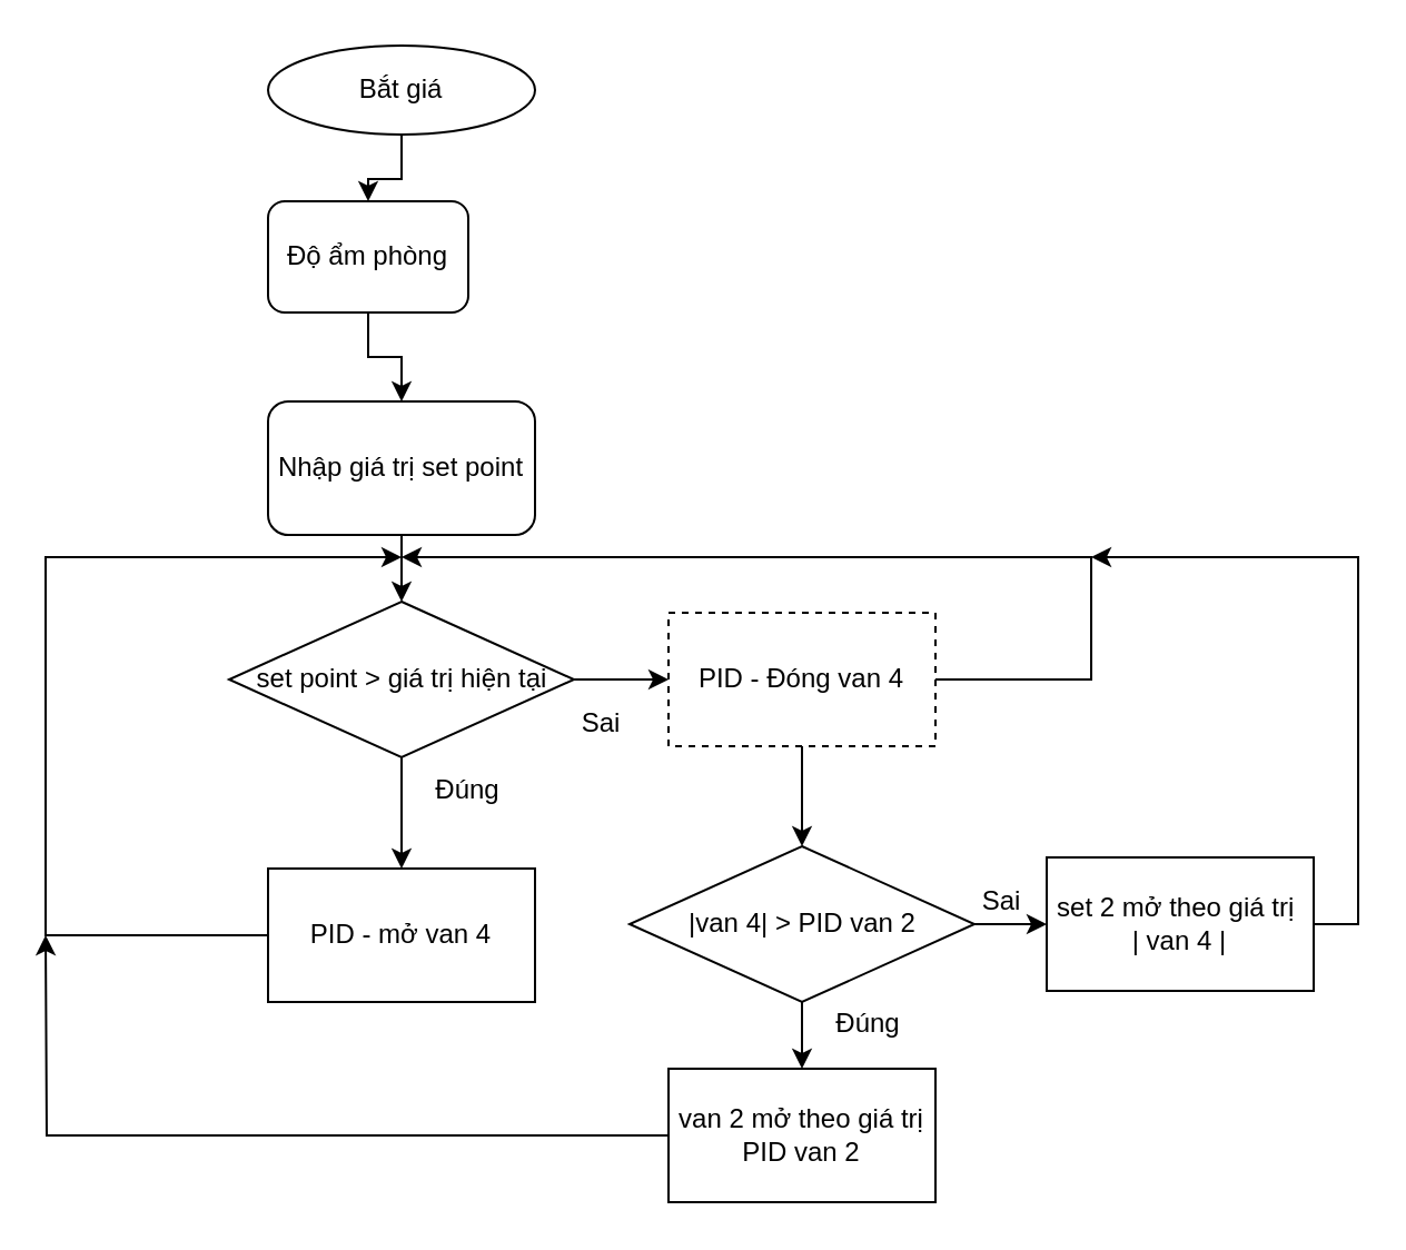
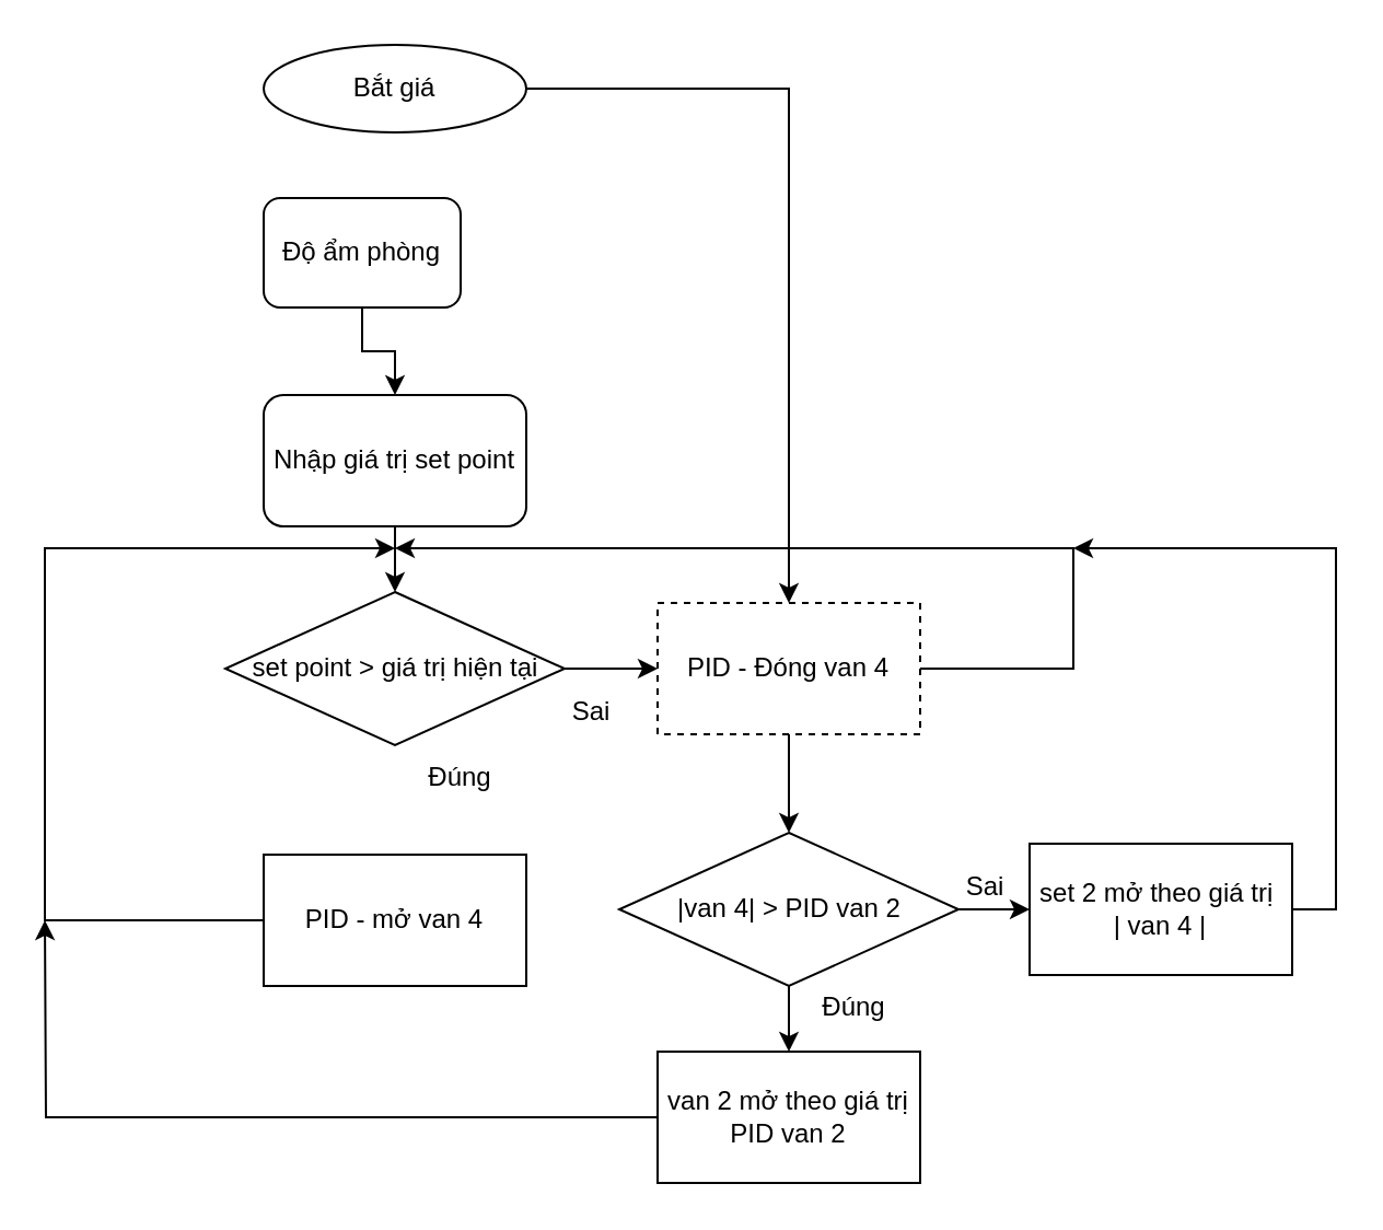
  <mxCell id="0" />
  <mxCell id="1" parent="0" />
- <mxCell id="2" style="edgeStyle=orthogonalEdgeStyle;rounded=0;orthogonalLoop=1;jettySize=auto;html=1;entryX=0.5;entryY=0;entryDx=0;entryDy=0;" parent="1" source="3" target="5" edge="1"><mxGeometry relative="1" as="geometry" /></mxCell>
+ <mxCell id="2" style="edgeStyle=orthogonalEdgeStyle;rounded=0;orthogonalLoop=1;jettySize=auto;html=1;" parent="1" source="3" target="13" edge="1"><mxGeometry relative="1" as="geometry" /></mxCell>
  <mxCell id="3" value="Bắt giá" style="ellipse;whiteSpace=wrap;html=1;" parent="1" vertex="1"><mxGeometry x="120" y="20" width="120" height="40" as="geometry" /></mxCell>
  <mxCell id="4" style="edgeStyle=orthogonalEdgeStyle;rounded=0;orthogonalLoop=1;jettySize=auto;html=1;entryX=0.5;entryY=0;entryDx=0;entryDy=0;" parent="1" source="5" target="7" edge="1"><mxGeometry relative="1" as="geometry" /></mxCell>
  <mxCell id="5" value="Độ ẩm phòng" style="rounded=1;whiteSpace=wrap;html=1;" parent="1" vertex="1"><mxGeometry x="120" y="90" width="90" height="50" as="geometry" /></mxCell>
  <mxCell id="6" style="edgeStyle=orthogonalEdgeStyle;rounded=0;orthogonalLoop=1;jettySize=auto;html=1;entryX=0.5;entryY=0;entryDx=0;entryDy=0;" parent="1" source="7" target="10" edge="1"><mxGeometry relative="1" as="geometry" /></mxCell>
  <mxCell id="7" value="Nhập giá trị set point" style="rounded=1;whiteSpace=wrap;html=1;" parent="1" vertex="1"><mxGeometry x="120" y="180" width="120" height="60" as="geometry" /></mxCell>
  <mxCell id="8" style="edgeStyle=orthogonalEdgeStyle;rounded=0;orthogonalLoop=1;jettySize=auto;html=1;entryX=0;entryY=0.5;entryDx=0;entryDy=0;" parent="1" source="10" target="13" edge="1"><mxGeometry relative="1" as="geometry" /></mxCell>
- <mxCell id="9" style="edgeStyle=orthogonalEdgeStyle;rounded=0;orthogonalLoop=1;jettySize=auto;html=1;entryX=0.5;entryY=0;entryDx=0;entryDy=0;" parent="1" source="10" target="15" edge="1"><mxGeometry relative="1" as="geometry" /></mxCell>
  <mxCell id="10" value="set point &amp;gt; giá trị hiện tại" style="rhombus;whiteSpace=wrap;html=1;" parent="1" vertex="1"><mxGeometry x="102.5" y="270" width="155" height="70" as="geometry" /></mxCell>
  <mxCell id="11" style="edgeStyle=orthogonalEdgeStyle;rounded=0;orthogonalLoop=1;jettySize=auto;html=1;entryX=0.5;entryY=0;entryDx=0;entryDy=0;" parent="1" source="13" target="20" edge="1"><mxGeometry relative="1" as="geometry"><mxPoint x="360" y="370" as="targetPoint" /></mxGeometry></mxCell>
  <mxCell id="12" style="edgeStyle=orthogonalEdgeStyle;rounded=0;orthogonalLoop=1;jettySize=auto;html=1;" edge="1" parent="1" source="13"><mxGeometry relative="1" as="geometry"><mxPoint x="180" y="250" as="targetPoint" /><Array as="points"><mxPoint x="490" y="305" /><mxPoint x="490" y="250" /><mxPoint x="310" y="250" /></Array></mxGeometry></mxCell>
  <mxCell id="13" value="PID - Đóng van 4" style="rounded=0;whiteSpace=wrap;html=1;dashed=1;" parent="1" vertex="1"><mxGeometry x="300" y="275" width="120" height="60" as="geometry" /></mxCell>
  <mxCell id="14" style="edgeStyle=orthogonalEdgeStyle;rounded=0;orthogonalLoop=1;jettySize=auto;html=1;" edge="1" parent="1" source="15"><mxGeometry relative="1" as="geometry"><mxPoint x="180" y="250" as="targetPoint" /><Array as="points"><mxPoint x="20" y="420" /><mxPoint x="20" y="250" /></Array></mxGeometry></mxCell>
  <mxCell id="15" value="PID - mở van 4" style="rounded=0;whiteSpace=wrap;html=1;" parent="1" vertex="1"><mxGeometry x="120" y="390" width="120" height="60" as="geometry" /></mxCell>
  <mxCell id="16" value="Đúng" style="text;html=1;strokeColor=none;fillColor=none;align=center;verticalAlign=middle;whiteSpace=wrap;rounded=0;" parent="1" vertex="1"><mxGeometry x="180" y="340" width="60" height="30" as="geometry" /></mxCell>
  <mxCell id="17" value="Sai" style="text;html=1;strokeColor=none;fillColor=none;align=center;verticalAlign=middle;whiteSpace=wrap;rounded=0;" parent="1" vertex="1"><mxGeometry x="240" y="310" width="60" height="30" as="geometry" /></mxCell>
  <mxCell id="18" style="edgeStyle=orthogonalEdgeStyle;rounded=0;orthogonalLoop=1;jettySize=auto;html=1;" parent="1" source="20" edge="1"><mxGeometry relative="1" as="geometry"><mxPoint x="360" y="480" as="targetPoint" /></mxGeometry></mxCell>
  <mxCell id="19" style="edgeStyle=orthogonalEdgeStyle;rounded=0;orthogonalLoop=1;jettySize=auto;html=1;" parent="1" source="20" edge="1"><mxGeometry relative="1" as="geometry"><mxPoint x="470" y="415" as="targetPoint" /></mxGeometry></mxCell>
  <mxCell id="20" value="|van 4| &amp;gt; PID van 2" style="rhombus;whiteSpace=wrap;html=1;" parent="1" vertex="1"><mxGeometry x="282.5" y="380" width="155" height="70" as="geometry" /></mxCell>
  <mxCell id="21" style="edgeStyle=orthogonalEdgeStyle;rounded=0;orthogonalLoop=1;jettySize=auto;html=1;" edge="1" parent="1" source="22"><mxGeometry relative="1" as="geometry"><mxPoint x="20" y="420" as="targetPoint" /></mxGeometry></mxCell>
  <mxCell id="22" value="van 2 mở theo giá trị PID van 2" style="rounded=0;whiteSpace=wrap;html=1;" parent="1" vertex="1"><mxGeometry x="300" y="480" width="120" height="60" as="geometry" /></mxCell>
  <mxCell id="23" style="edgeStyle=orthogonalEdgeStyle;rounded=0;orthogonalLoop=1;jettySize=auto;html=1;" edge="1" parent="1" source="24"><mxGeometry relative="1" as="geometry"><mxPoint x="490" y="250" as="targetPoint" /><Array as="points"><mxPoint x="610" y="415" /><mxPoint x="610" y="250" /><mxPoint x="510" y="250" /></Array></mxGeometry></mxCell>
  <mxCell id="24" value="set 2 mở theo giá trị&amp;nbsp;&lt;br&gt;| van 4 |" style="rounded=0;whiteSpace=wrap;html=1;" parent="1" vertex="1"><mxGeometry x="470" y="385" width="120" height="60" as="geometry" /></mxCell>
  <mxCell id="25" value="Đúng" style="text;html=1;strokeColor=none;fillColor=none;align=center;verticalAlign=middle;whiteSpace=wrap;rounded=0;" parent="1" vertex="1"><mxGeometry x="360" y="445" width="60" height="30" as="geometry" /></mxCell>
  <mxCell id="26" value="Sai" style="text;html=1;strokeColor=none;fillColor=none;align=center;verticalAlign=middle;whiteSpace=wrap;rounded=0;" parent="1" vertex="1"><mxGeometry x="420" y="390" width="60" height="30" as="geometry" /></mxCell>
